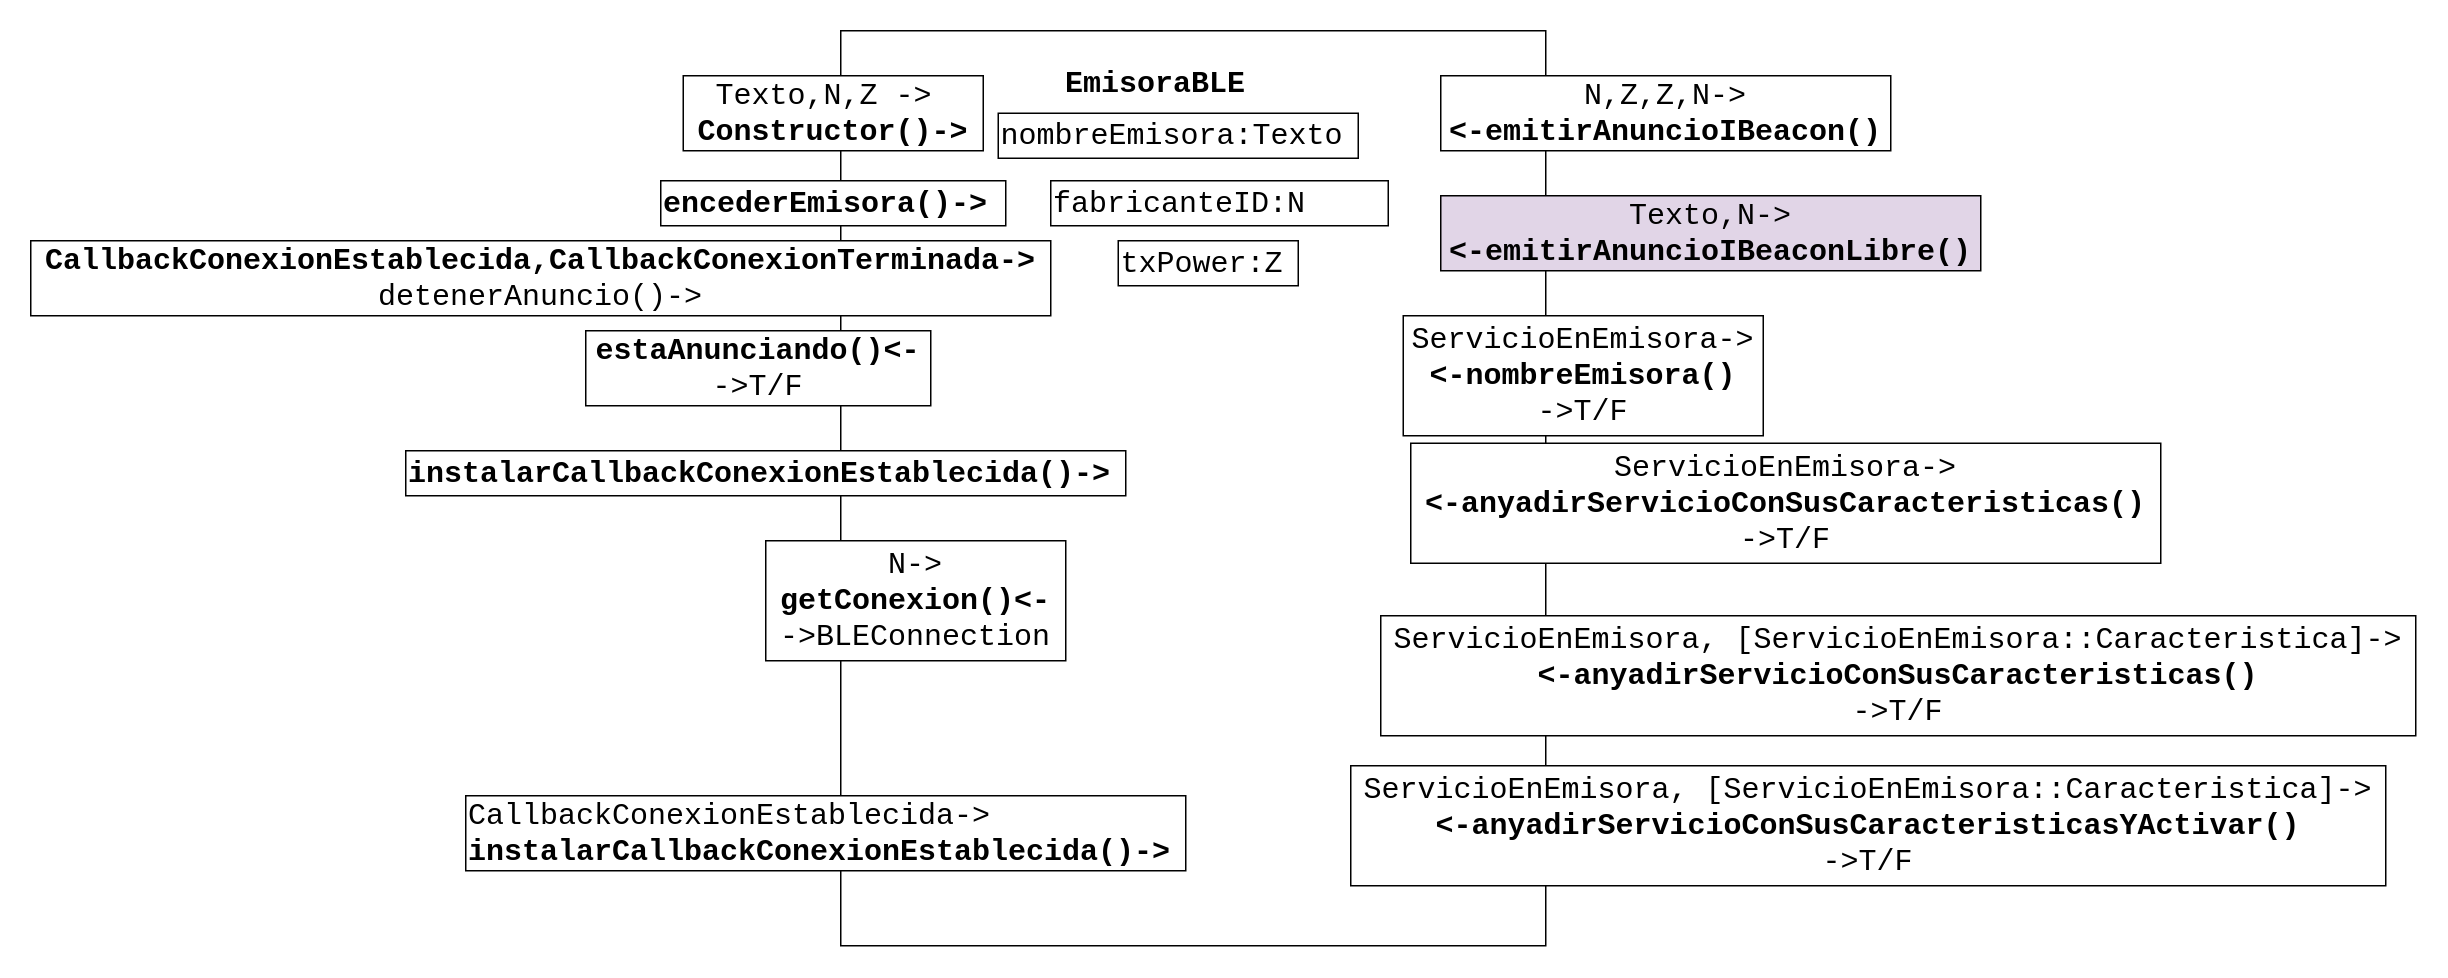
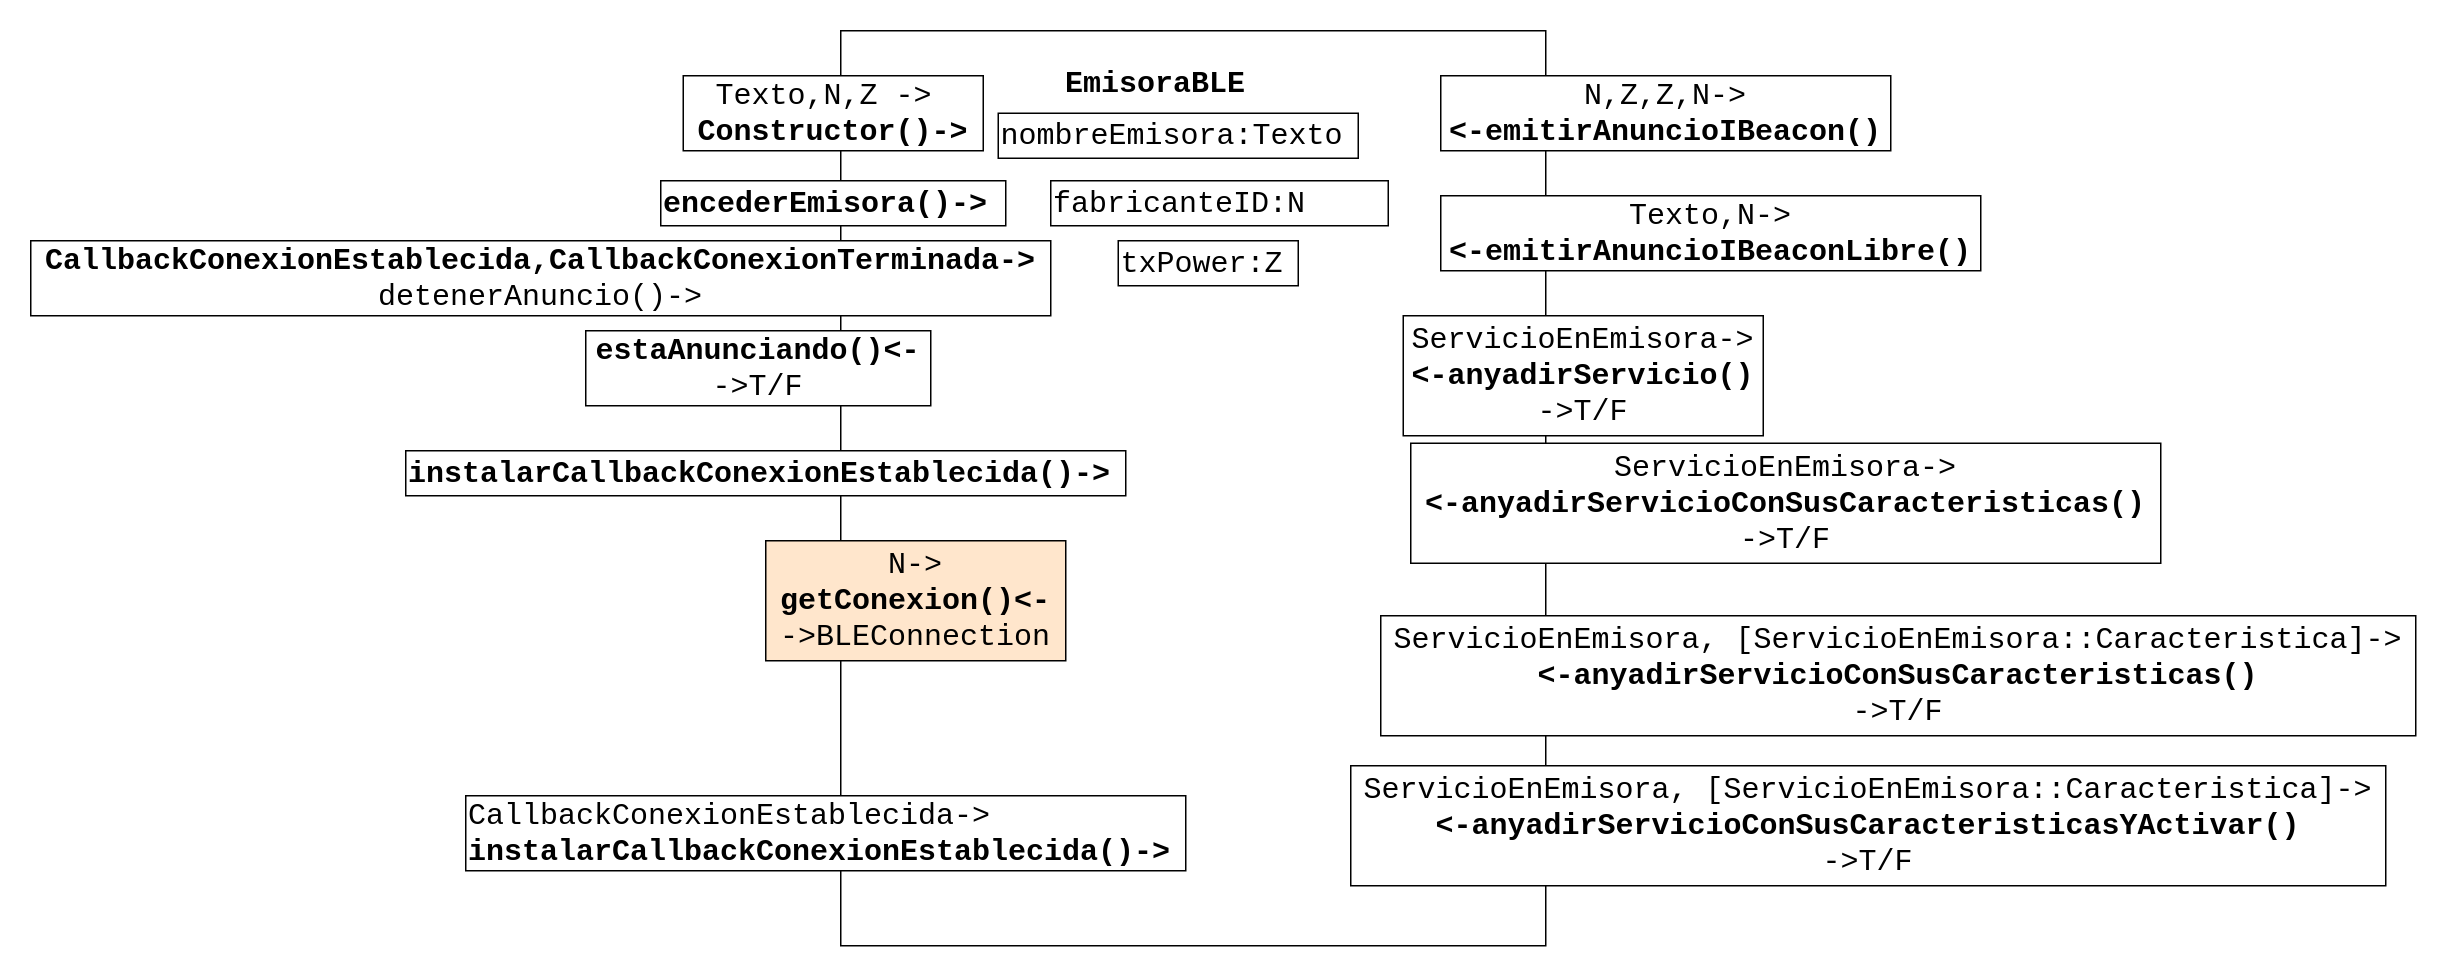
  <mxCell id="0" />
  <mxCell id="1" parent="0" />
  <mxCell id="2" value="" style="rounded=0;whiteSpace=wrap;html=1;" parent="1" vertex="1"><mxGeometry x="560" y="20" width="470" height="610" as="geometry" /></mxCell>
  <mxCell id="3" value="EmisoraBLE" style="text;html=1;strokeColor=none;fillColor=none;align=center;verticalAlign=middle;whiteSpace=wrap;rounded=0;fontStyle=1;fontFamily=Courier New;fontSize=20;" parent="1" vertex="1"><mxGeometry x="690" y="45" width="160" height="20" as="geometry" /></mxCell>
  <mxCell id="4" value="Texto,N,Z -&amp;gt;&amp;nbsp;&lt;br&gt;&lt;b&gt;Constructor()-&amp;gt;&lt;/b&gt;" style="rounded=0;whiteSpace=wrap;html=1;fontFamily=Courier New;fontSize=20;align=center;fontStyle=0;autosize=1;" parent="1" vertex="1"><mxGeometry x="455" y="50" width="200" height="50" as="geometry" /></mxCell>
  <mxCell id="5" value="N,Z,Z,N-&amp;gt;&lt;br&gt;&lt;b&gt;&amp;lt;-emitirAnuncioIBeacon()&lt;/b&gt;" style="rounded=0;whiteSpace=wrap;html=1;fontFamily=Courier New;fontSize=20;align=center;fontStyle=0;autosize=1;" parent="1" vertex="1"><mxGeometry x="960" y="50" width="300" height="50" as="geometry" /></mxCell>
  <mxCell id="6" value="&lt;b&gt;CallbackConexionEstablecida,CallbackConexionTerminada-&amp;gt;&lt;br&gt;&lt;/b&gt;detenerAnuncio()-&amp;gt;" style="rounded=0;whiteSpace=wrap;html=1;fontFamily=Courier New;fontSize=20;align=center;fontStyle=0;autosize=1;" parent="1" vertex="1"><mxGeometry x="20" y="160" width="680" height="50" as="geometry" /></mxCell>
  <mxCell id="7" value="nombreEmisora:Texto&lt;br&gt;" style="rounded=0;whiteSpace=wrap;html=1;fontFamily=Courier New;fontSize=20;align=left;fontStyle=0;autosize=1;" parent="1" vertex="1"><mxGeometry x="665" y="75" width="240" height="30" as="geometry" /></mxCell>
  <mxCell id="8" value="fabricanteID:N" style="rounded=0;whiteSpace=wrap;html=1;fontFamily=Courier New;fontSize=20;align=left;fontStyle=0;autosize=1;" parent="1" vertex="1"><mxGeometry x="700" y="120" width="225" height="30" as="geometry" /></mxCell>
  <mxCell id="9" value="&lt;b&gt;encederEmisora()-&amp;gt;&lt;/b&gt;" style="rounded=0;whiteSpace=wrap;html=1;fontFamily=Courier New;fontSize=20;align=left;fontStyle=0;autosize=1;" parent="1" vertex="1"><mxGeometry x="440" y="120" width="230" height="30" as="geometry" /></mxCell>
  <mxCell id="10" value="txPower:Z" style="rounded=0;whiteSpace=wrap;html=1;fontFamily=Courier New;fontSize=20;align=left;fontStyle=0;autosize=1;" parent="1" vertex="1"><mxGeometry x="745" y="160" width="120" height="30" as="geometry" /></mxCell>
  <mxCell id="11" value="&lt;b&gt;estaAnunciando()&amp;lt;-&lt;br&gt;&lt;/b&gt;-&amp;gt;T/F" style="rounded=0;whiteSpace=wrap;html=1;fontFamily=Courier New;fontSize=20;align=center;fontStyle=0;autosize=1;" parent="1" vertex="1"><mxGeometry x="390" y="220" width="230" height="50" as="geometry" /></mxCell>
- <mxCell id="12" value="Texto,N-&amp;gt;&lt;br&gt;&lt;b&gt;&amp;lt;-emitirAnuncioIBeaconLibre()&lt;/b&gt;" style="rounded=0;whiteSpace=wrap;html=1;fontFamily=Courier New;fontSize=20;align=center;fontStyle=0;autosize=1;fillColor=#e1d5e7;" parent="1" vertex="1"><mxGeometry x="960" y="130" width="360" height="50" as="geometry" /></mxCell>
- <mxCell id="13" value="ServicioEnEmisora-&amp;gt;&lt;br&gt;&lt;b&gt;&amp;lt;-nombreEmisora()&lt;br&gt;&lt;/b&gt;-&amp;gt;T/F" style="rounded=0;whiteSpace=wrap;html=1;fontFamily=Courier New;fontSize=20;align=center;fontStyle=0;autosize=1;" parent="1" vertex="1"><mxGeometry x="935" y="210" width="240" height="80" as="geometry" /></mxCell>
+ <mxCell id="12" value="Texto,N-&amp;gt;&lt;br&gt;&lt;b&gt;&amp;lt;-emitirAnuncioIBeaconLibre()&lt;/b&gt;" style="rounded=0;whiteSpace=wrap;html=1;fontFamily=Courier New;fontSize=20;align=center;fontStyle=0;autosize=1;" parent="1" vertex="1"><mxGeometry x="960" y="130" width="360" height="50" as="geometry" /></mxCell>
+ <mxCell id="13" value="ServicioEnEmisora-&amp;gt;&lt;br&gt;&lt;b&gt;&amp;lt;-anyadirServicio()&lt;br&gt;&lt;/b&gt;-&amp;gt;T/F" style="rounded=0;whiteSpace=wrap;html=1;fontFamily=Courier New;fontSize=20;align=center;fontStyle=0;autosize=1;" parent="1" vertex="1"><mxGeometry x="935" y="210" width="240" height="80" as="geometry" /></mxCell>
  <mxCell id="14" value="ServicioEnEmisora-&amp;gt;&lt;br&gt;&lt;b&gt;&amp;lt;-anyadirServicioConSusCaracteristicas()&lt;br&gt;&lt;/b&gt;-&amp;gt;T/F" style="rounded=0;whiteSpace=wrap;html=1;fontFamily=Courier New;fontSize=20;align=center;fontStyle=0;autosize=1;" parent="1" vertex="1"><mxGeometry x="940" y="295" width="500" height="80" as="geometry" /></mxCell>
  <mxCell id="15" value="ServicioEnEmisora, [ServicioEnEmisora::Caracteristica]-&amp;gt;&lt;br&gt;&lt;b&gt;&amp;lt;-anyadirServicioConSusCaracteristicas()&lt;br&gt;&lt;/b&gt;-&amp;gt;T/F" style="rounded=0;whiteSpace=wrap;html=1;fontFamily=Courier New;fontSize=20;align=center;fontStyle=0;autosize=1;" parent="1" vertex="1"><mxGeometry x="920" y="410" width="690" height="80" as="geometry" /></mxCell>
  <mxCell id="16" value="ServicioEnEmisora, [ServicioEnEmisora::Caracteristica]-&amp;gt;&lt;br&gt;&lt;b&gt;&amp;lt;-anyadirServicioConSusCaracteristicasYActivar()&lt;br&gt;&lt;/b&gt;-&amp;gt;T/F" style="rounded=0;whiteSpace=wrap;html=1;fontFamily=Courier New;fontSize=20;align=center;fontStyle=0;autosize=1;" parent="1" vertex="1"><mxGeometry x="900" y="510" width="690" height="80" as="geometry" /></mxCell>
  <mxCell id="17" value="CallbackConexionEstablecida-&amp;gt;&lt;br&gt;&lt;b&gt;instalarCallbackConexionEstablecida()-&amp;gt;&lt;/b&gt;" style="rounded=0;whiteSpace=wrap;html=1;fontFamily=Courier New;fontSize=20;align=left;fontStyle=0;autosize=1;" parent="1" vertex="1"><mxGeometry x="310" y="530" width="480" height="50" as="geometry" /></mxCell>
  <mxCell id="18" value="&lt;b&gt;instalarCallbackConexionEstablecida()-&amp;gt;&lt;/b&gt;" style="rounded=0;whiteSpace=wrap;html=1;fontFamily=Courier New;fontSize=20;align=left;fontStyle=0;autosize=1;" parent="1" vertex="1"><mxGeometry x="270" y="300" width="480" height="30" as="geometry" /></mxCell>
- <mxCell id="19" value="N-&amp;gt;&lt;br&gt;&lt;b&gt;getConexion()&amp;lt;-&lt;br&gt;&lt;/b&gt;-&amp;gt;BLEConnection" style="rounded=0;whiteSpace=wrap;html=1;fontFamily=Courier New;fontSize=20;align=center;fontStyle=0;autosize=1;" parent="1" vertex="1"><mxGeometry x="510" y="360" width="200" height="80" as="geometry" /></mxCell>
+ <mxCell id="19" value="N-&amp;gt;&lt;br&gt;&lt;b&gt;getConexion()&amp;lt;-&lt;br&gt;&lt;/b&gt;-&amp;gt;BLEConnection" style="rounded=0;whiteSpace=wrap;html=1;fontFamily=Courier New;fontSize=20;align=center;fontStyle=0;autosize=1;fillColor=#ffe6cc;" parent="1" vertex="1"><mxGeometry x="510" y="360" width="200" height="80" as="geometry" /></mxCell>
